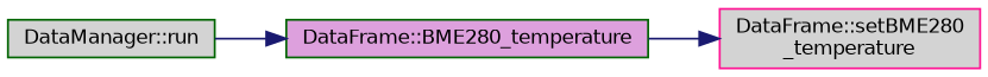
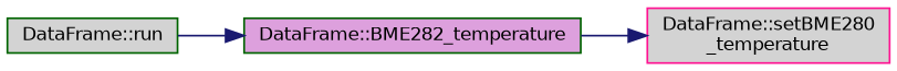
  digraph {
    rankdir=RL
    node [color=darkgreen fillcolor=lightgrey fontname=Helvetica fontsize=10 shape=record style=filled]
    edge [color=midnightblue dir=back fontname=Helvetica fontsize=10 labelfontname=Helvetica labelfontsize=10 style=solid]
-   n1 [fillcolor=plum fontcolor=black height=0.2 label="DataFrame::BME280_temperature" width=0.4]
-   n2 [height=0.2 label="DataManager::run" width=0.4]
+   n1 [fillcolor=plum fontcolor=black height=0.2 label="DataFrame::BME282_temperature" width=0.4]
+   n2 [height=0.2 label="DataFrame::run" width=0.4]
    n3 [color=deeppink height=0.2 label="DataFrame::setBME280\l_temperature" width=0.4]
    n1 -> n2
    n3 -> n1
  }
